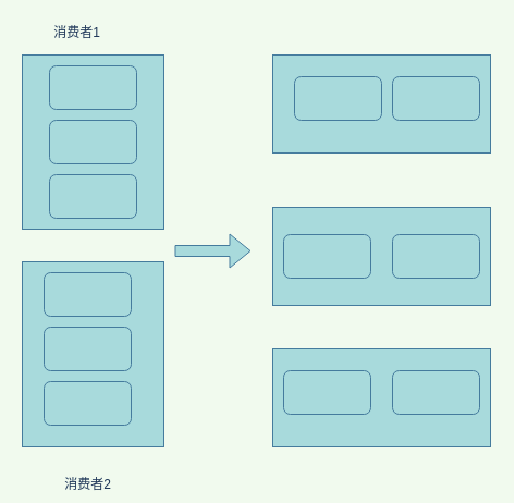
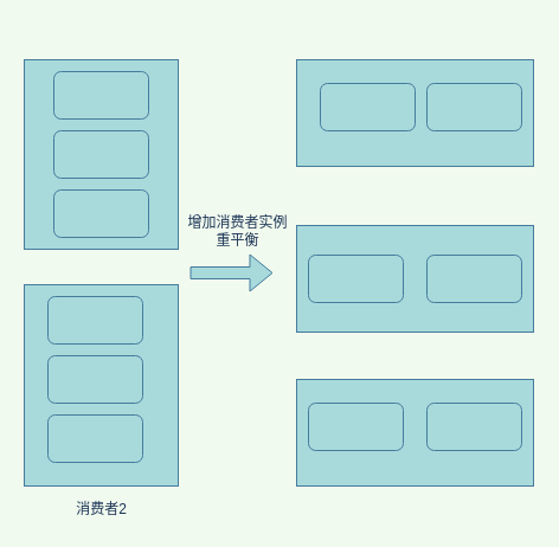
  <mxCell id="0" />
  <mxCell id="1" parent="0" />
  <mxCell id="2" value="" style="rounded=0;whiteSpace=wrap;html=1;sketch=0;fontColor=#1D3557;strokeColor=#457B9D;fillColor=#A8DADC;" vertex="1" parent="1"><mxGeometry x="20" y="50" width="130" height="160" as="geometry" /></mxCell>
  <mxCell id="3" value="" style="rounded=0;whiteSpace=wrap;html=1;sketch=0;fontColor=#1D3557;strokeColor=#457B9D;fillColor=#A8DADC;" vertex="1" parent="1"><mxGeometry x="20" y="240" width="130" height="170" as="geometry" /></mxCell>
  <mxCell id="4" value="" style="rounded=1;whiteSpace=wrap;html=1;sketch=0;fontColor=#1D3557;strokeColor=#457B9D;fillColor=#A8DADC;" vertex="1" parent="1"><mxGeometry x="45" y="60" width="80" height="40" as="geometry" /></mxCell>
  <mxCell id="5" value="" style="rounded=1;whiteSpace=wrap;html=1;sketch=0;fontColor=#1D3557;strokeColor=#457B9D;fillColor=#A8DADC;" vertex="1" parent="1"><mxGeometry x="45" y="110" width="80" height="40" as="geometry" /></mxCell>
  <mxCell id="6" value="" style="rounded=1;whiteSpace=wrap;html=1;sketch=0;fontColor=#1D3557;strokeColor=#457B9D;fillColor=#A8DADC;" vertex="1" parent="1"><mxGeometry x="45" y="160" width="80" height="40" as="geometry" /></mxCell>
  <mxCell id="7" value="" style="rounded=1;whiteSpace=wrap;html=1;sketch=0;fontColor=#1D3557;strokeColor=#457B9D;fillColor=#A8DADC;" vertex="1" parent="1"><mxGeometry x="40" y="250" width="80" height="40" as="geometry" /></mxCell>
  <mxCell id="8" value="" style="rounded=1;whiteSpace=wrap;html=1;sketch=0;fontColor=#1D3557;strokeColor=#457B9D;fillColor=#A8DADC;" vertex="1" parent="1"><mxGeometry x="40" y="350" width="80" height="40" as="geometry" /></mxCell>
  <mxCell id="9" value="" style="rounded=1;whiteSpace=wrap;html=1;sketch=0;fontColor=#1D3557;strokeColor=#457B9D;fillColor=#A8DADC;" vertex="1" parent="1"><mxGeometry x="40" y="300" width="80" height="40" as="geometry" /></mxCell>
- <mxCell id="10" value="消费者1" style="text;html=1;align=center;verticalAlign=middle;resizable=0;points=[];autosize=1;strokeColor=none;fontColor=#1D3557;" vertex="1" parent="1"><mxGeometry x="40" y="20" width="60" height="20" as="geometry" /></mxCell>
- <mxCell id="11" value="消费者2" style="text;html=1;align=center;verticalAlign=middle;resizable=0;points=[];autosize=1;strokeColor=none;fontColor=#1D3557;" vertex="1" parent="1"><mxGeometry x="50" y="435" width="60" height="20" as="geometry" /></mxCell>
+ <mxCell id="11" value="消费者2" style="text;html=1;align=center;verticalAlign=middle;resizable=0;points=[];autosize=1;strokeColor=none;fontColor=#1D3557;" vertex="1" parent="1"><mxGeometry x="55" y="420" width="60" height="20" as="geometry" /></mxCell>
  <mxCell id="12" value="" style="shape=flexArrow;endArrow=classic;html=1;fontColor=#1D3557;strokeColor=#457B9D;fillColor=#A8DADC;" edge="1" parent="1"><mxGeometry width="50" height="50" relative="1" as="geometry"><mxPoint x="160" y="230" as="sourcePoint" /><mxPoint x="230" y="230" as="targetPoint" /></mxGeometry></mxCell>
+ <mxCell id="13" value="增加消费者实例&lt;br&gt;重平衡" style="text;html=1;align=center;verticalAlign=middle;resizable=0;points=[];autosize=1;strokeColor=none;fontColor=#1D3557;" vertex="1" parent="1"><mxGeometry x="150" y="180" width="100" height="30" as="geometry" /></mxCell>
  <mxCell id="14" value="" style="rounded=0;whiteSpace=wrap;html=1;sketch=0;fontColor=#1D3557;strokeColor=#457B9D;fillColor=#A8DADC;" vertex="1" parent="1"><mxGeometry x="250" y="50" width="200" height="90" as="geometry" /></mxCell>
  <mxCell id="15" value="" style="rounded=0;whiteSpace=wrap;html=1;sketch=0;fontColor=#1D3557;strokeColor=#457B9D;fillColor=#A8DADC;" vertex="1" parent="1"><mxGeometry x="250" y="190" width="200" height="90" as="geometry" /></mxCell>
  <mxCell id="16" value="" style="rounded=0;whiteSpace=wrap;html=1;sketch=0;fontColor=#1D3557;strokeColor=#457B9D;fillColor=#A8DADC;" vertex="1" parent="1"><mxGeometry x="250" y="320" width="200" height="90" as="geometry" /></mxCell>
  <mxCell id="17" value="" style="rounded=1;whiteSpace=wrap;html=1;sketch=0;fontColor=#1D3557;strokeColor=#457B9D;fillColor=#A8DADC;" vertex="1" parent="1"><mxGeometry x="270" y="70" width="80" height="40" as="geometry" /></mxCell>
  <mxCell id="18" value="" style="rounded=1;whiteSpace=wrap;html=1;sketch=0;fontColor=#1D3557;strokeColor=#457B9D;fillColor=#A8DADC;" vertex="1" parent="1"><mxGeometry x="360" y="70" width="80" height="40" as="geometry" /></mxCell>
  <mxCell id="19" value="" style="rounded=1;whiteSpace=wrap;html=1;sketch=0;fontColor=#1D3557;strokeColor=#457B9D;fillColor=#A8DADC;" vertex="1" parent="1"><mxGeometry x="260" y="215" width="80" height="40" as="geometry" /></mxCell>
  <mxCell id="20" value="" style="rounded=1;whiteSpace=wrap;html=1;sketch=0;fontColor=#1D3557;strokeColor=#457B9D;fillColor=#A8DADC;" vertex="1" parent="1"><mxGeometry x="360" y="215" width="80" height="40" as="geometry" /></mxCell>
  <mxCell id="21" value="" style="rounded=1;whiteSpace=wrap;html=1;sketch=0;fontColor=#1D3557;strokeColor=#457B9D;fillColor=#A8DADC;" vertex="1" parent="1"><mxGeometry x="260" y="340" width="80" height="40" as="geometry" /></mxCell>
  <mxCell id="22" value="" style="rounded=1;whiteSpace=wrap;html=1;sketch=0;fontColor=#1D3557;strokeColor=#457B9D;fillColor=#A8DADC;" vertex="1" parent="1"><mxGeometry x="360" y="340" width="80" height="40" as="geometry" /></mxCell>
